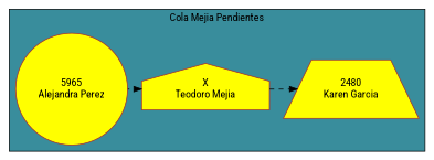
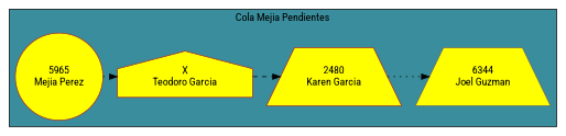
  digraph {
    fontname="Roboto Condensed"
    node [color=brown fillcolor=yellow fontname="Roboto Condensed" shape=trapezium style=filled]
    edge [fontname="Roboto Condensed" style=dotted]
+   n1 [color=gray40 label="6344\nJoel Guzman"]
    n2 [label="2480\nKaren Garcia"]
-   n3 [label="X\nTeodoro Mejia" shape=house]
-   n4 [label="5965\nAlejandra Perez" shape=circle]
+   n3 [label="X\nTeodoro Garcia" shape=house]
+   n4 [label="5965\nMejia Perez" shape=circle]
    subgraph cluster_1 {
      bgcolor="#398D9C"
      label="Cola Mejia Pendientes"
      subgraph sub_2 {
        bgcolor="#398D9C"
        label="Cola Clientes Pendientes"
        rank=same
+       n1
        n2
        n3
        n4
      }
    }
+   n2 -> n1
    n3 -> n2 [style=dashed]
    n4 -> n3
  }
